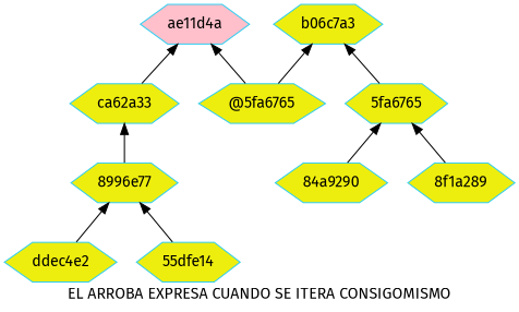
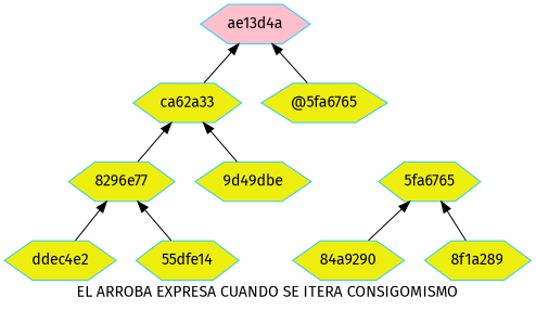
  digraph {
    fontname="Fira Sans"
    label="EL ARROBA EXPRESA CUANDO SE ITERA CONSIGOMISMO"
    rankdir=BT
    node [color="#31CEF0" fillcolor="#EEEEE" fontname="Fira Sans" shape=hexagon style=filled]
    edge [fontname="Fira Sans"]
    ddec4e2
-   "8996e77"
+   "8996e77" [label="8296e77"]
    ca62a33
-   ae11d4a [fillcolor=pink]
+   ae11d4a [fillcolor=pink label=ae13d4a]
    "55dfe14"
+   "9d49dbe"
    "84a9290"
    "5fa6765"
-   b06c7a3
    "8f1a289"
    "@5fa6765"
    ddec4e2 -> "8996e77"
    "8996e77" -> ca62a33
    ca62a33 -> ae11d4a
    "55dfe14" -> "8996e77"
+   "9d49dbe" -> ca62a33
    "84a9290" -> "5fa6765"
-   "5fa6765" -> b06c7a3
    "8f1a289" -> "5fa6765"
    "@5fa6765" -> ae11d4a
-   "@5fa6765" -> b06c7a3
  }
